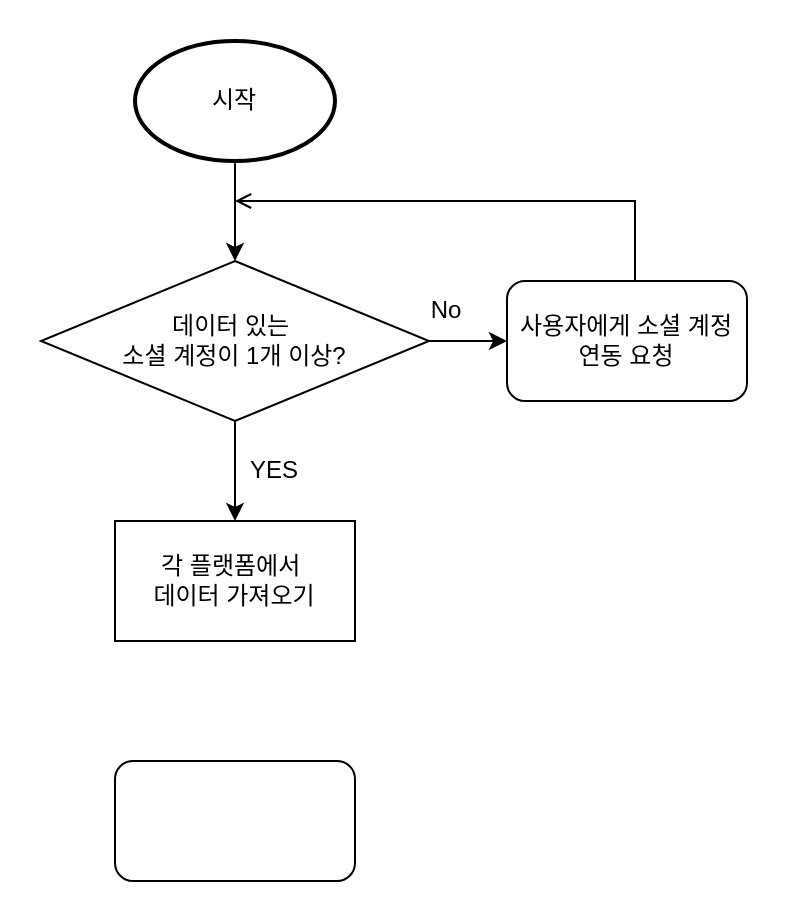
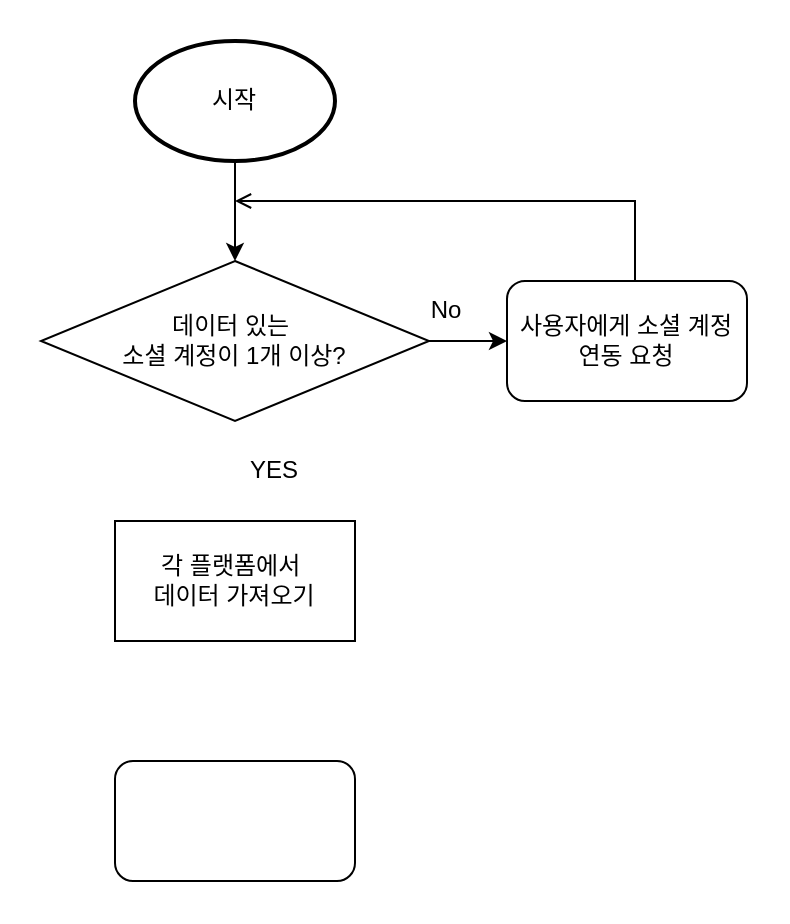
  <mxCell id="0" />
  <mxCell id="1" parent="0" />
  <mxCell id="2" style="edgeStyle=orthogonalEdgeStyle;rounded=0;orthogonalLoop=1;jettySize=auto;html=1;entryX=0.5;entryY=0;entryDx=0;entryDy=0;" edge="1" parent="1" source="3" target="7"><mxGeometry relative="1" as="geometry" /></mxCell>
  <mxCell id="3" value="시작" style="strokeWidth=2;html=1;shape=mxgraph.flowchart.start_1;whiteSpace=wrap;" vertex="1" parent="1"><mxGeometry x="67" y="20" width="100" height="60" as="geometry" /></mxCell>
  <mxCell id="4" value="" style="rounded=1;whiteSpace=wrap;html=1;" vertex="1" parent="1"><mxGeometry x="57" y="380" width="120" height="60" as="geometry" /></mxCell>
  <mxCell id="5" style="edgeStyle=orthogonalEdgeStyle;rounded=0;orthogonalLoop=1;jettySize=auto;html=1;" edge="1" parent="1" source="7" target="9"><mxGeometry relative="1" as="geometry" /></mxCell>
- <mxCell id="6" style="edgeStyle=orthogonalEdgeStyle;rounded=0;orthogonalLoop=1;jettySize=auto;html=1;entryX=0.5;entryY=0;entryDx=0;entryDy=0;" edge="1" parent="1" source="7" target="10"><mxGeometry relative="1" as="geometry" /></mxCell>
  <mxCell id="7" value="데이터 있는&amp;nbsp;&lt;div&gt;소셜 계정이 1개 이상?&lt;/div&gt;" style="rhombus;whiteSpace=wrap;html=1;" vertex="1" parent="1"><mxGeometry x="20" y="130" width="194" height="80" as="geometry" /></mxCell>
  <mxCell id="8" style="edgeStyle=orthogonalEdgeStyle;rounded=0;orthogonalLoop=1;jettySize=auto;html=1;endArrow=open;endFill=0;" edge="1" parent="1"><mxGeometry relative="1" as="geometry"><mxPoint x="117" y="100" as="targetPoint" /><mxPoint x="317" y="140" as="sourcePoint" /><Array as="points"><mxPoint x="317" y="100" /></Array></mxGeometry></mxCell>
  <mxCell id="9" value="사용자에게 소셜 계정 연동 요청" style="rounded=1;whiteSpace=wrap;html=1;" vertex="1" parent="1"><mxGeometry x="253" y="140" width="120" height="60" as="geometry" /></mxCell>
  <mxCell id="10" value="각 플랫폼에서&amp;nbsp;&lt;div&gt;데이터 가져오기&lt;/div&gt;" style="whiteSpace=wrap;html=1;rounded=0;" vertex="1" parent="1"><mxGeometry x="57" y="260" width="120" height="60" as="geometry" /></mxCell>
  <mxCell id="11" value="No" style="text;html=1;align=center;verticalAlign=middle;whiteSpace=wrap;rounded=0;" vertex="1" parent="1"><mxGeometry x="193" y="140" width="60" height="30" as="geometry" /></mxCell>
  <mxCell id="12" value="YES" style="text;html=1;align=center;verticalAlign=middle;whiteSpace=wrap;rounded=0;" vertex="1" parent="1"><mxGeometry x="107" y="220" width="60" height="30" as="geometry" /></mxCell>
